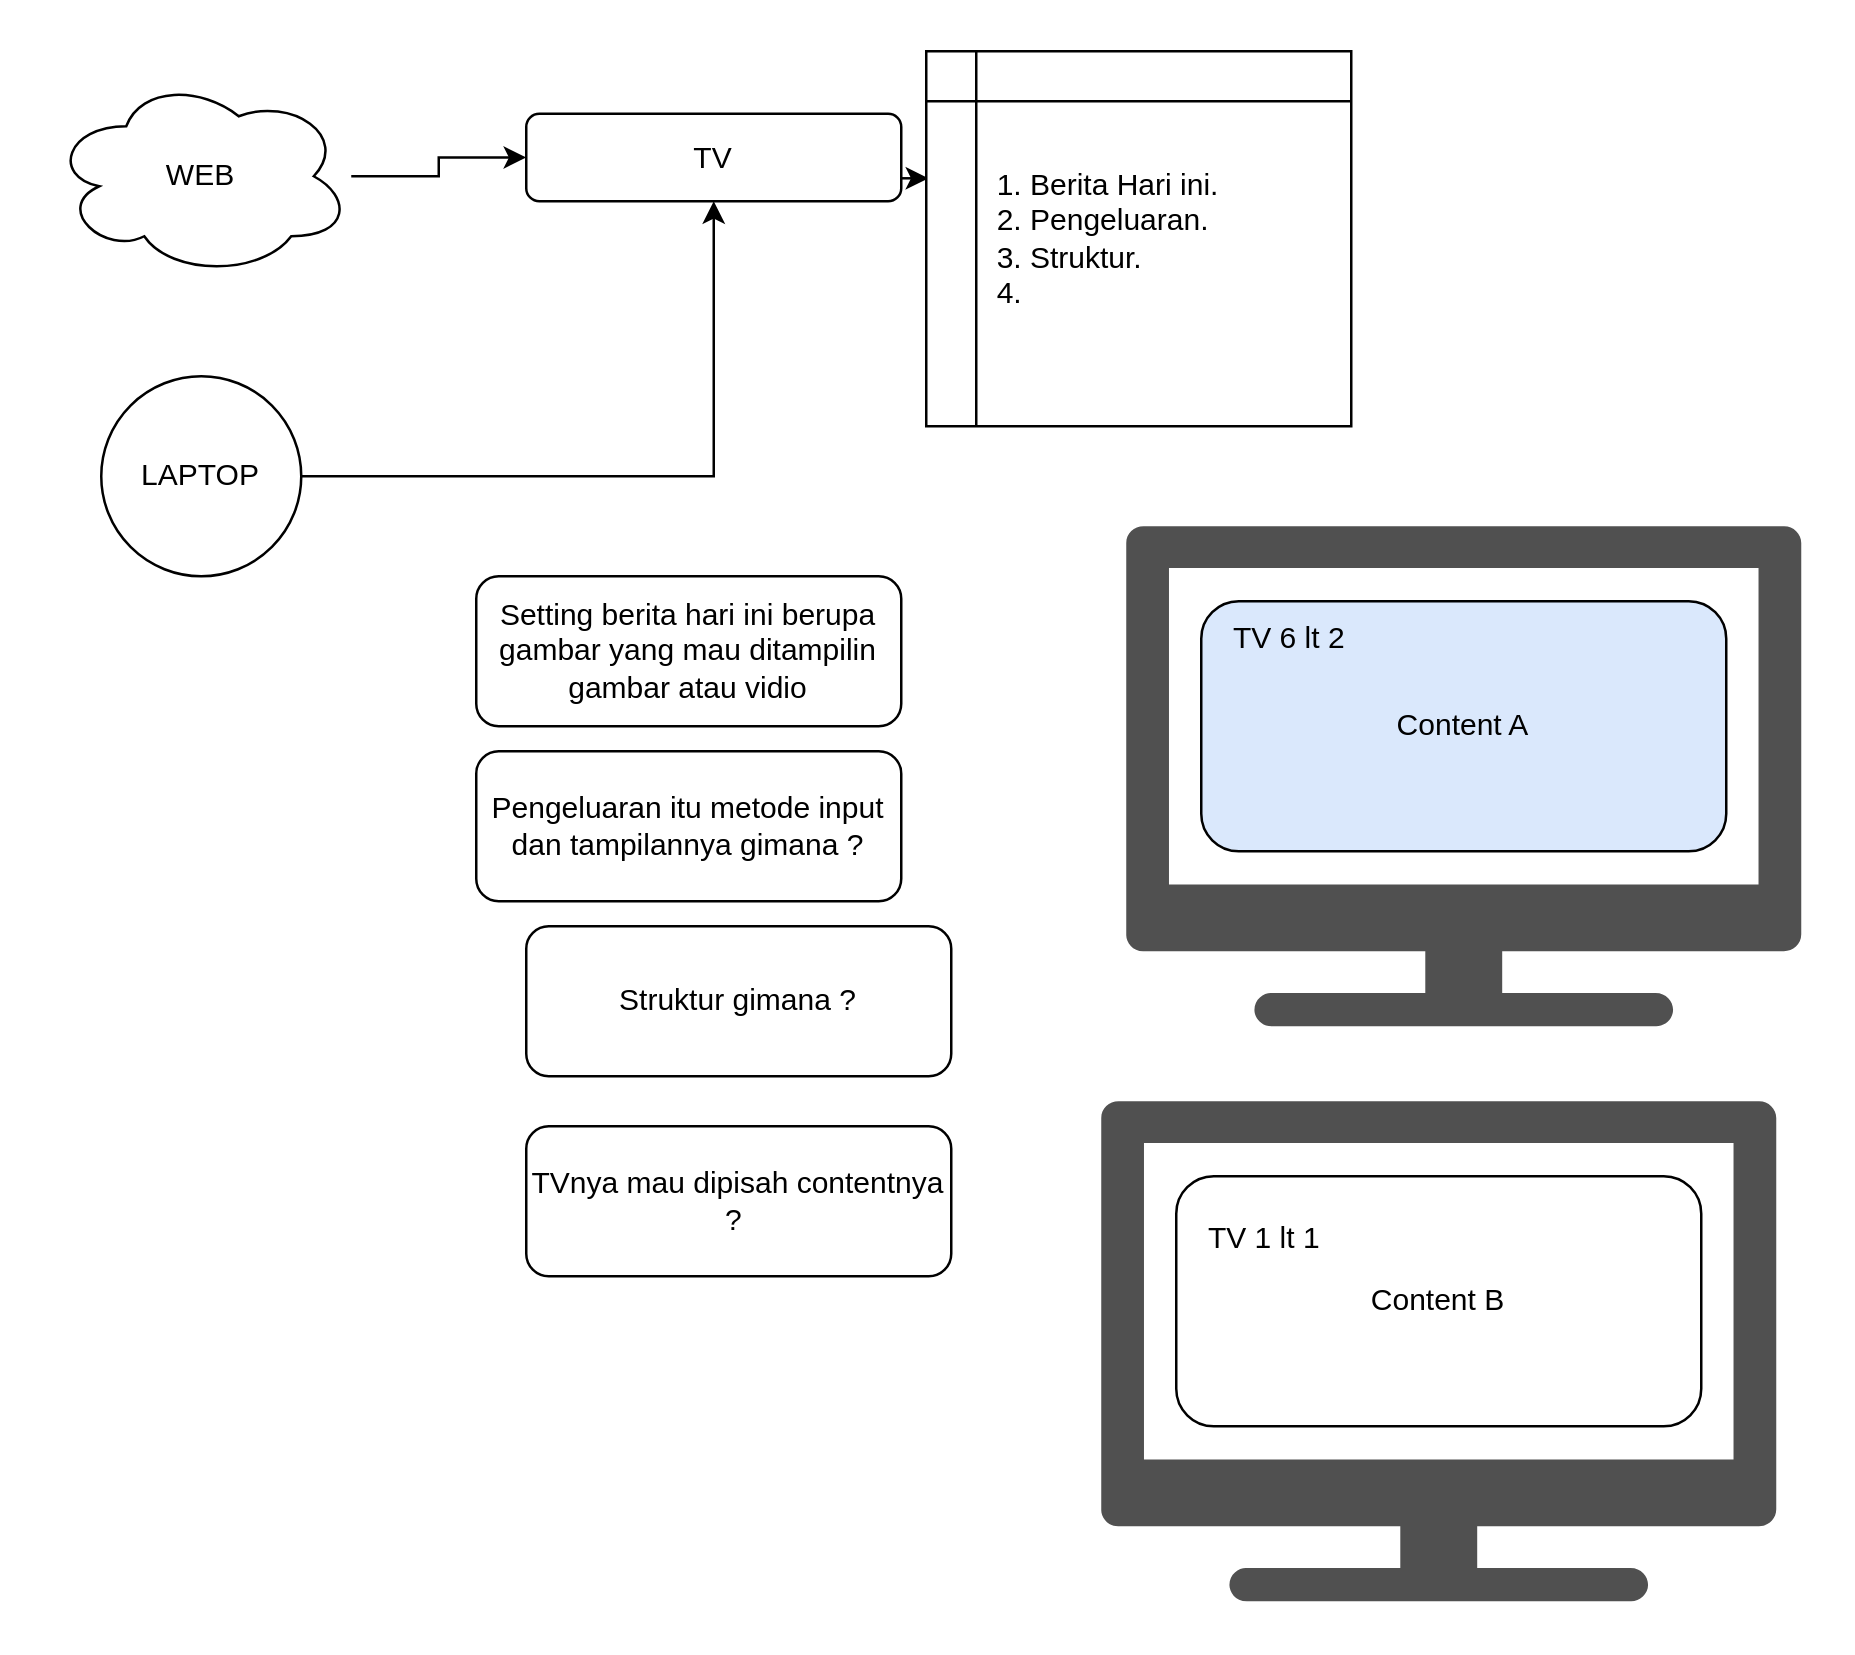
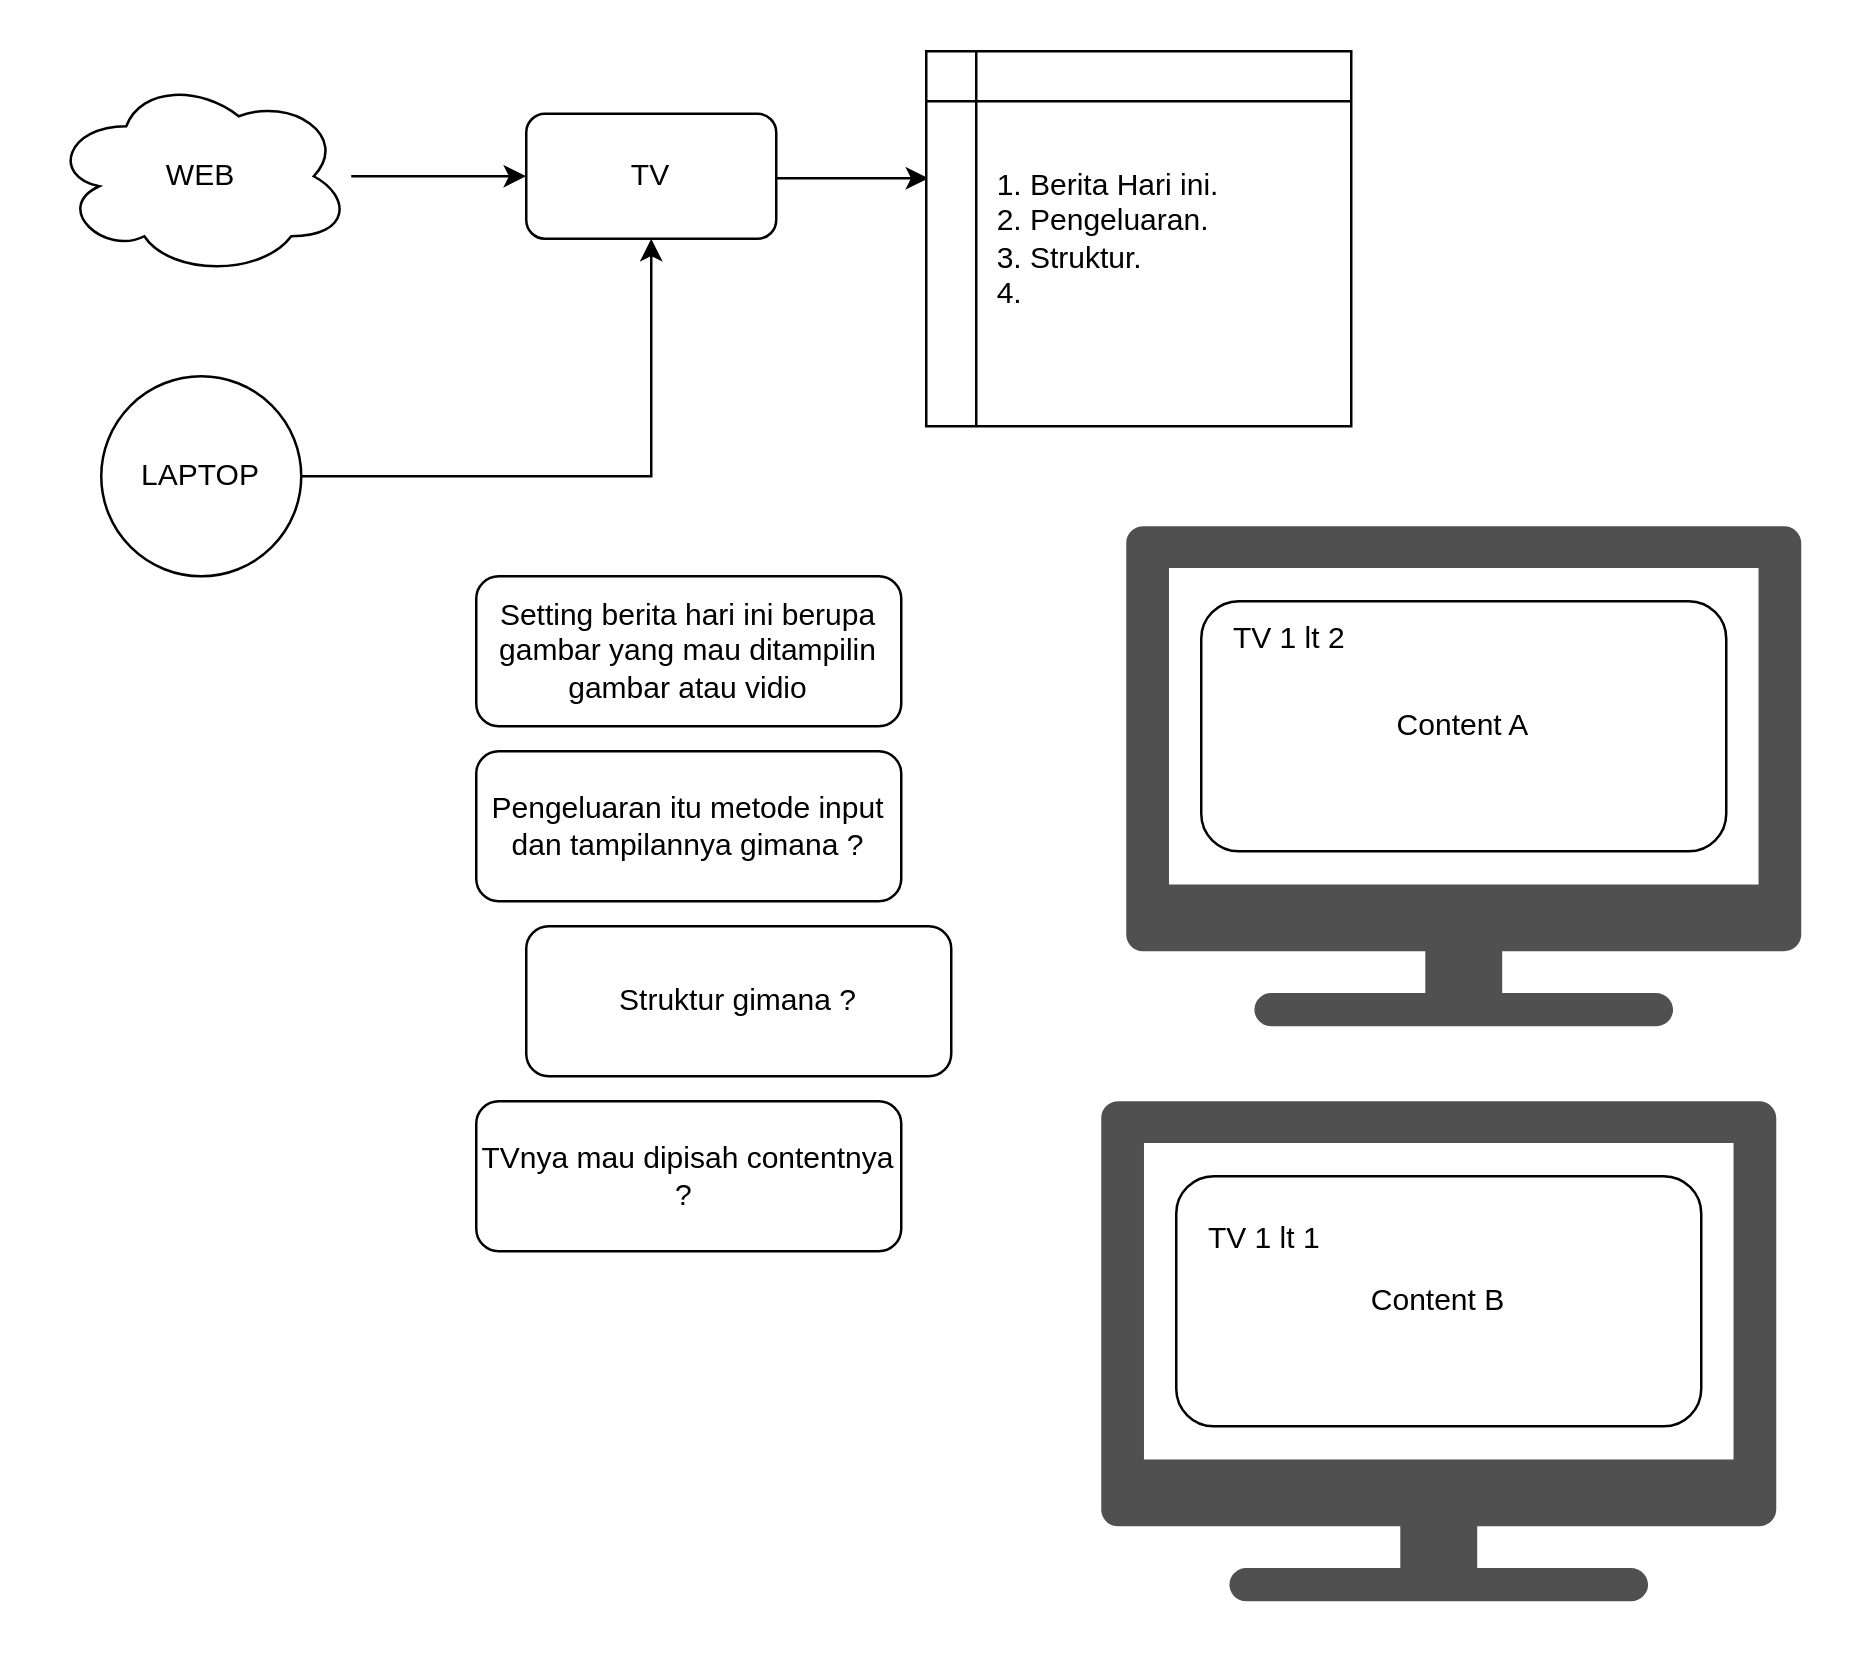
  <mxCell id="0" />
  <mxCell id="1" parent="0" />
  <mxCell id="2" style="edgeStyle=orthogonalEdgeStyle;rounded=0;orthogonalLoop=1;jettySize=auto;html=1;" edge="1" parent="1" source="3" target="4"><mxGeometry relative="1" as="geometry" /></mxCell>
  <mxCell id="3" value="WEB" style="ellipse;shape=cloud;whiteSpace=wrap;html=1;" vertex="1" parent="1"><mxGeometry x="20" y="30" width="120" height="80" as="geometry" /></mxCell>
- <mxCell id="4" value="TV" style="rounded=1;whiteSpace=wrap;html=1;" vertex="1" parent="1"><mxGeometry x="210" y="45" width="150" height="35" as="geometry" /></mxCell>
+ <mxCell id="4" value="TV" style="rounded=1;whiteSpace=wrap;html=1;" vertex="1" parent="1"><mxGeometry x="210" y="45" width="100" height="50" as="geometry" /></mxCell>
  <mxCell id="5" style="edgeStyle=orthogonalEdgeStyle;rounded=0;orthogonalLoop=1;jettySize=auto;html=1;" edge="1" parent="1" source="6" target="4"><mxGeometry relative="1" as="geometry" /></mxCell>
  <mxCell id="6" value="LAPTOP" style="ellipse;whiteSpace=wrap;html=1;aspect=fixed;" vertex="1" parent="1"><mxGeometry x="40" y="150" width="80" height="80" as="geometry" /></mxCell>
  <mxCell id="7" style="edgeStyle=orthogonalEdgeStyle;rounded=0;orthogonalLoop=1;jettySize=auto;html=1;entryX=0.007;entryY=0.597;entryDx=0;entryDy=0;entryPerimeter=0;" edge="1" parent="1" source="4"><mxGeometry relative="1" as="geometry"><mxPoint x="370.84" y="70.82" as="targetPoint" /><Array as="points"><mxPoint x="340" y="70" /></Array></mxGeometry></mxCell>
  <mxCell id="8" value="&lt;ol&gt;&lt;li&gt;Berita Hari ini.&lt;/li&gt;&lt;li&gt;Pengeluaran.&lt;/li&gt;&lt;li&gt;Struktur.&lt;/li&gt;&lt;li&gt;&lt;br&gt;&lt;/li&gt;&lt;/ol&gt;" style="shape=internalStorage;whiteSpace=wrap;html=1;backgroundOutline=1;align=left;" vertex="1" parent="1"><mxGeometry x="370" y="20" width="170" height="150" as="geometry" /></mxCell>
  <mxCell id="9" value="Setting berita hari ini berupa gambar yang mau ditampilin gambar atau vidio" style="rounded=1;whiteSpace=wrap;html=1;" vertex="1" parent="1"><mxGeometry x="190" y="230" width="170" height="60" as="geometry" /></mxCell>
  <mxCell id="10" value="Pengeluaran itu metode input dan tampilannya gimana ?" style="rounded=1;whiteSpace=wrap;html=1;" vertex="1" parent="1"><mxGeometry x="190" y="300" width="170" height="60" as="geometry" /></mxCell>
  <mxCell id="11" value="" style="group" vertex="1" connectable="0" parent="1"><mxGeometry x="450" y="210" width="270" height="200" as="geometry" /></mxCell>
  <mxCell id="12" value="" style="sketch=0;pointerEvents=1;shadow=0;dashed=0;html=1;strokeColor=none;fillColor=#505050;labelPosition=center;verticalLabelPosition=bottom;verticalAlign=top;outlineConnect=0;align=center;shape=mxgraph.office.devices.tv;" vertex="1" parent="11"><mxGeometry width="270" height="200" as="geometry" /></mxCell>
- <mxCell id="13" value="Content A" style="rounded=1;whiteSpace=wrap;html=1;fillColor=#dae8fc;" vertex="1" parent="11"><mxGeometry x="30" y="30" width="210" height="100" as="geometry" /></mxCell>
- <mxCell id="14" value="TV 6 lt 2" style="text;html=1;align=center;verticalAlign=middle;resizable=0;points=[];autosize=1;strokeColor=none;fillColor=none;" vertex="1" parent="11"><mxGeometry x="30" y="30" width="70" height="30" as="geometry" /></mxCell>
+ <mxCell id="13" value="Content A" style="rounded=1;whiteSpace=wrap;html=1;" vertex="1" parent="11"><mxGeometry x="30" y="30" width="210" height="100" as="geometry" /></mxCell>
+ <mxCell id="14" value="TV 1 lt 2" style="text;html=1;align=center;verticalAlign=middle;resizable=0;points=[];autosize=1;strokeColor=none;fillColor=none;" vertex="1" parent="11"><mxGeometry x="30" y="30" width="70" height="30" as="geometry" /></mxCell>
  <mxCell id="15" value="Struktur gimana ?" style="rounded=1;whiteSpace=wrap;html=1;" vertex="1" parent="1"><mxGeometry x="210" y="370" width="170" height="60" as="geometry" /></mxCell>
- <mxCell id="16" value="TVnya mau dipisah contentnya ?&amp;nbsp;" style="rounded=1;whiteSpace=wrap;html=1;" vertex="1" parent="1"><mxGeometry x="210" y="450" width="170" height="60" as="geometry" /></mxCell>
+ <mxCell id="16" value="TVnya mau dipisah contentnya ?&amp;nbsp;" style="rounded=1;whiteSpace=wrap;html=1;" vertex="1" parent="1"><mxGeometry x="190" y="440" width="170" height="60" as="geometry" /></mxCell>
  <mxCell id="17" value="" style="group" vertex="1" connectable="0" parent="1"><mxGeometry x="440" y="440" width="270" height="200" as="geometry" /></mxCell>
  <mxCell id="18" value="" style="sketch=0;pointerEvents=1;shadow=0;dashed=0;html=1;strokeColor=none;fillColor=#505050;labelPosition=center;verticalLabelPosition=bottom;verticalAlign=top;outlineConnect=0;align=center;shape=mxgraph.office.devices.tv;" vertex="1" parent="17"><mxGeometry width="270" height="200" as="geometry" /></mxCell>
  <mxCell id="19" value="Content B" style="rounded=1;whiteSpace=wrap;html=1;" vertex="1" parent="17"><mxGeometry x="30" y="30" width="210" height="100" as="geometry" /></mxCell>
  <mxCell id="20" value="TV 1 lt 1" style="text;html=1;align=center;verticalAlign=middle;resizable=0;points=[];autosize=1;strokeColor=none;fillColor=none;" vertex="1" parent="17"><mxGeometry x="30" y="40" width="70" height="30" as="geometry" /></mxCell>
